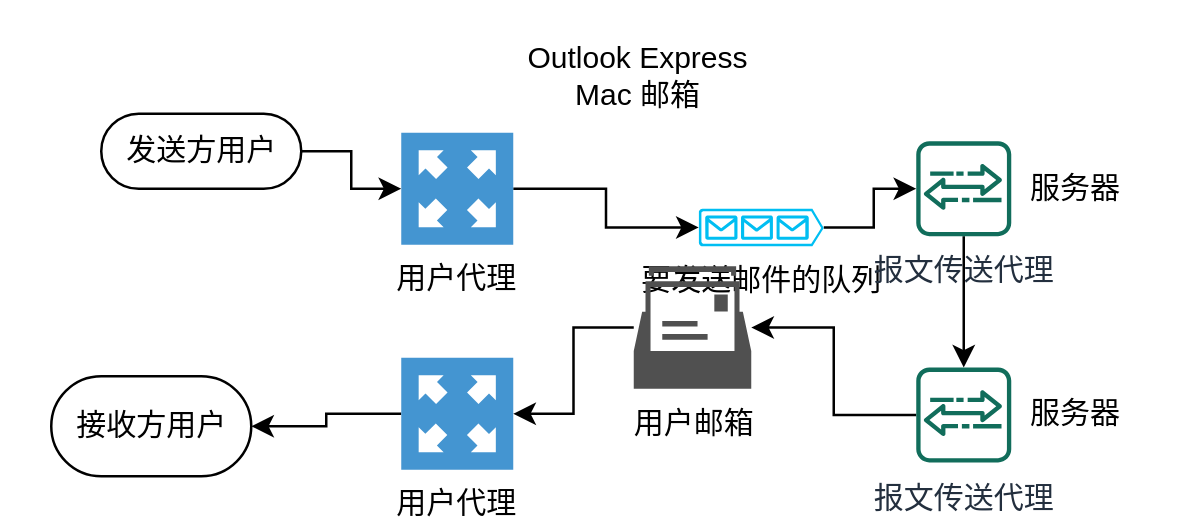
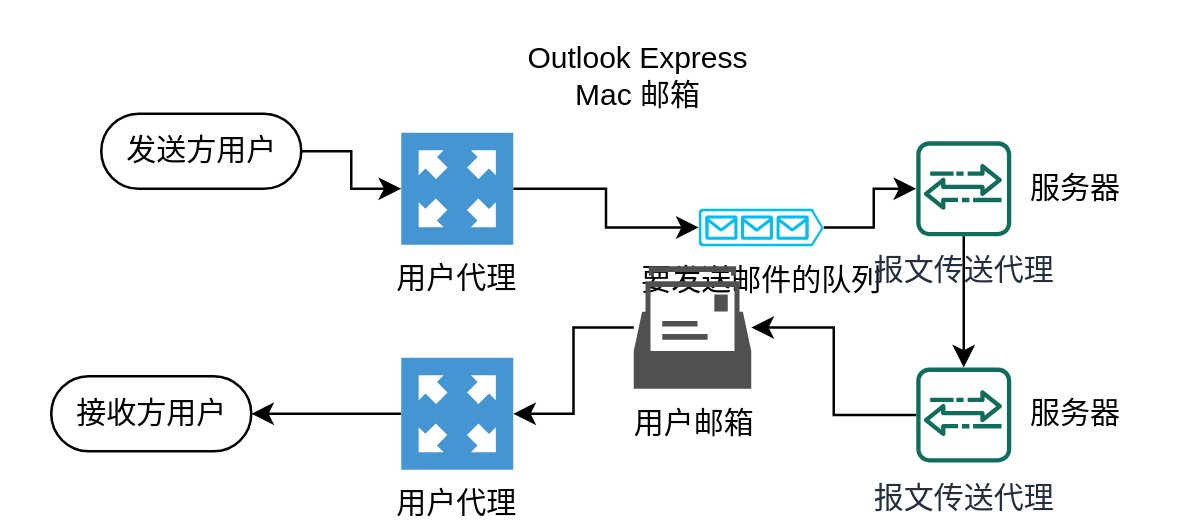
  <mxCell id="0" />
  <mxCell id="1" parent="0" />
  <mxCell id="2" style="edgeStyle=orthogonalEdgeStyle;rounded=0;orthogonalLoop=1;jettySize=auto;html=1;exitX=1;exitY=0.5;exitDx=0;exitDy=0;exitPerimeter=0;" edge="1" parent="1" source="3" target="6"><mxGeometry relative="1" as="geometry" /></mxCell>
  <mxCell id="3" value="发送方用户" style="html=1;dashed=0;whitespace=wrap;shape=mxgraph.dfd.start" vertex="1" parent="1"><mxGeometry x="40" y="45" width="80" height="30" as="geometry" /></mxCell>
- <mxCell id="4" value="接收方用户" style="html=1;dashed=0;whitespace=wrap;shape=mxgraph.dfd.start" vertex="1" parent="1"><mxGeometry x="20" y="150" width="80" height="40" as="geometry" /></mxCell>
+ <mxCell id="4" value="接收方用户" style="html=1;dashed=0;whitespace=wrap;shape=mxgraph.dfd.start" vertex="1" parent="1"><mxGeometry x="20" y="150" width="80" height="30" as="geometry" /></mxCell>
  <mxCell id="5" value="" style="edgeStyle=orthogonalEdgeStyle;rounded=0;orthogonalLoop=1;jettySize=auto;html=1;" edge="1" parent="1" source="6" target="10"><mxGeometry relative="1" as="geometry" /></mxCell>
  <mxCell id="6" value="用户代理" style="pointerEvents=1;shadow=0;dashed=0;html=1;strokeColor=none;fillColor=#4495D1;labelPosition=center;verticalLabelPosition=bottom;verticalAlign=top;align=center;outlineConnect=0;shape=mxgraph.veeam.2d.proxy_appliance;" vertex="1" parent="1"><mxGeometry x="160" y="52.6" width="44.8" height="44.8" as="geometry" /></mxCell>
  <mxCell id="7" value="" style="edgeStyle=orthogonalEdgeStyle;rounded=0;orthogonalLoop=1;jettySize=auto;html=1;" edge="1" parent="1" source="8" target="4"><mxGeometry relative="1" as="geometry" /></mxCell>
  <mxCell id="8" value="用户代理" style="pointerEvents=1;shadow=0;dashed=0;html=1;strokeColor=none;fillColor=#4495D1;labelPosition=center;verticalLabelPosition=bottom;verticalAlign=top;align=center;outlineConnect=0;shape=mxgraph.veeam.2d.proxy_appliance;" vertex="1" parent="1"><mxGeometry x="160" y="142.6" width="44.8" height="44.8" as="geometry" /></mxCell>
  <mxCell id="9" value="" style="edgeStyle=orthogonalEdgeStyle;rounded=0;orthogonalLoop=1;jettySize=auto;html=1;" edge="1" parent="1" source="10" target="14"><mxGeometry relative="1" as="geometry" /></mxCell>
  <mxCell id="10" value="要发送邮件的队列" style="verticalLabelPosition=bottom;html=1;verticalAlign=top;align=center;strokeColor=none;fillColor=#00BEF2;shape=mxgraph.azure.queue_generic;pointerEvents=1;" vertex="1" parent="1"><mxGeometry x="279" y="83" width="50" height="15" as="geometry" /></mxCell>
  <mxCell id="11" value="" style="edgeStyle=orthogonalEdgeStyle;rounded=0;orthogonalLoop=1;jettySize=auto;html=1;" edge="1" parent="1" source="12" target="8"><mxGeometry relative="1" as="geometry" /></mxCell>
  <mxCell id="12" value="用户邮箱" style="pointerEvents=1;shadow=0;dashed=0;html=1;strokeColor=none;fillColor=#505050;labelPosition=center;verticalLabelPosition=bottom;verticalAlign=top;outlineConnect=0;align=center;shape=mxgraph.office.concepts.mailbox;" vertex="1" parent="1"><mxGeometry x="253" y="106" width="47" height="49" as="geometry" /></mxCell>
  <mxCell id="13" value="" style="edgeStyle=orthogonalEdgeStyle;rounded=0;orthogonalLoop=1;jettySize=auto;html=1;" edge="1" parent="1" source="14" target="16"><mxGeometry relative="1" as="geometry" /></mxCell>
  <mxCell id="14" value="报文传送代理" style="outlineConnect=0;fontColor=#232F3E;gradientColor=none;fillColor=#116D5B;strokeColor=none;dashed=0;verticalLabelPosition=bottom;verticalAlign=top;align=center;html=1;fontSize=12;fontStyle=0;aspect=fixed;shape=mxgraph.aws4.agent2;" vertex="1" parent="1"><mxGeometry x="366" y="56" width="38" height="38" as="geometry" /></mxCell>
  <mxCell id="15" value="" style="edgeStyle=orthogonalEdgeStyle;rounded=0;orthogonalLoop=1;jettySize=auto;html=1;" edge="1" parent="1" source="16" target="12"><mxGeometry relative="1" as="geometry" /></mxCell>
  <mxCell id="16" value="报文传送代理" style="outlineConnect=0;fontColor=#232F3E;gradientColor=none;fillColor=#116D5B;strokeColor=none;dashed=0;verticalLabelPosition=bottom;verticalAlign=top;align=center;html=1;fontSize=12;fontStyle=0;aspect=fixed;shape=mxgraph.aws4.agent2;" vertex="1" parent="1"><mxGeometry x="366" y="146.5" width="38" height="38" as="geometry" /></mxCell>
  <mxCell id="17" value="服务器" style="text;html=1;strokeColor=none;fillColor=none;align=center;verticalAlign=middle;whiteSpace=wrap;rounded=0;" vertex="1" parent="1"><mxGeometry x="410" y="65" width="40" height="20" as="geometry" /></mxCell>
  <mxCell id="18" value="服务器" style="text;html=1;strokeColor=none;fillColor=none;align=center;verticalAlign=middle;whiteSpace=wrap;rounded=0;" vertex="1" parent="1"><mxGeometry x="410" y="155" width="40" height="20" as="geometry" /></mxCell>
  <mxCell id="19" value="Outlook Express&lt;br&gt;Mac 邮箱" style="text;html=1;strokeColor=none;fillColor=none;align=center;verticalAlign=middle;whiteSpace=wrap;rounded=0;" vertex="1" parent="1"><mxGeometry x="205" y="20" width="100" height="20" as="geometry" /></mxCell>
